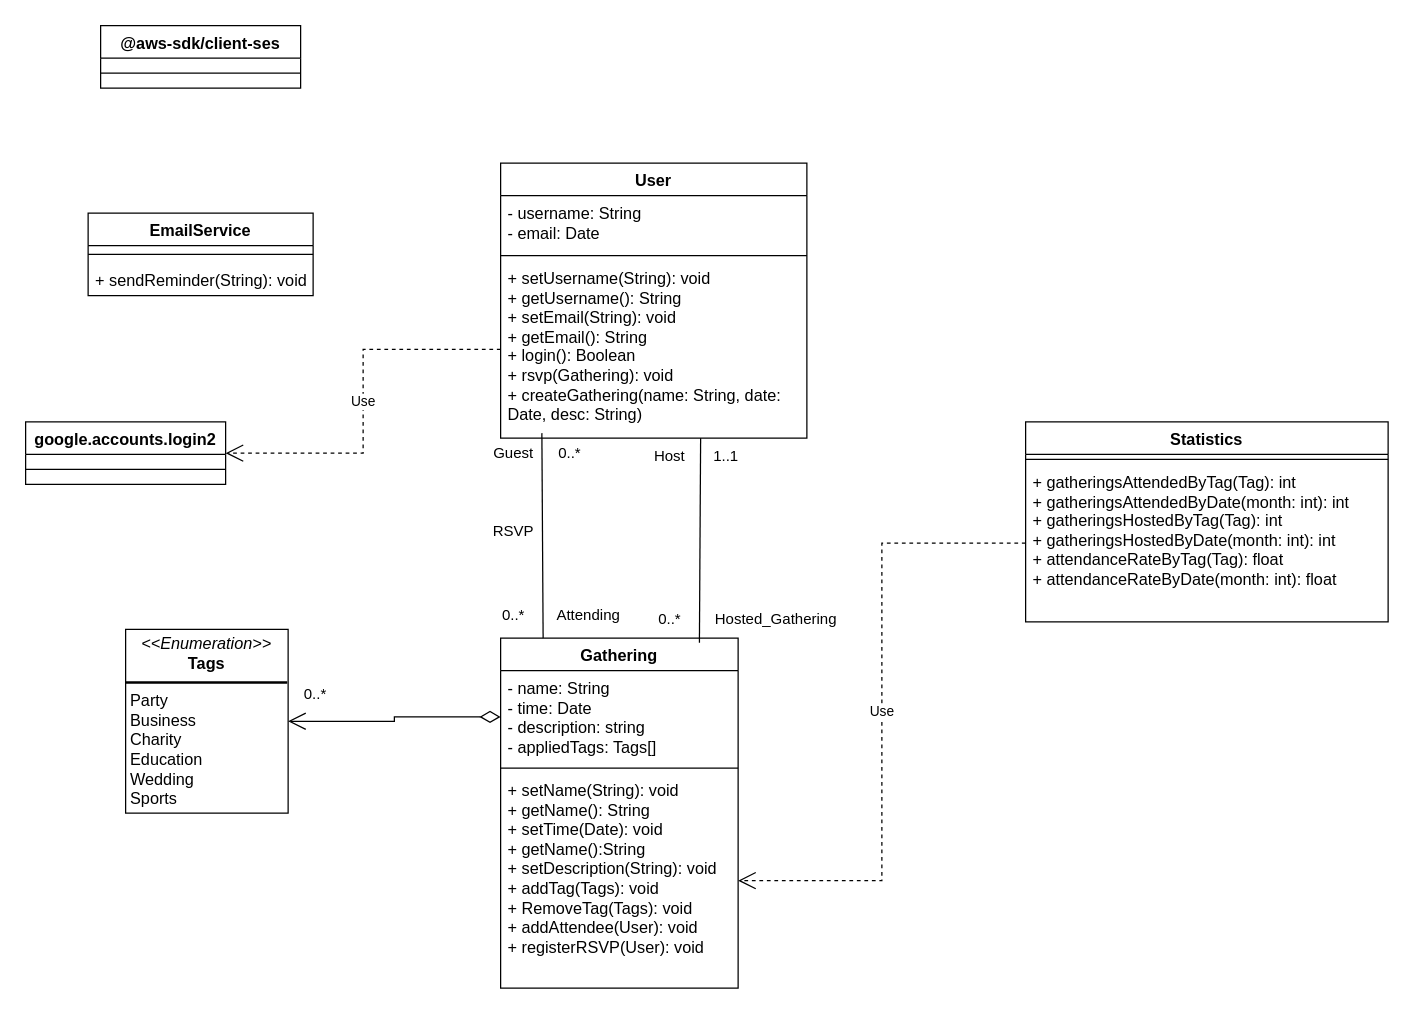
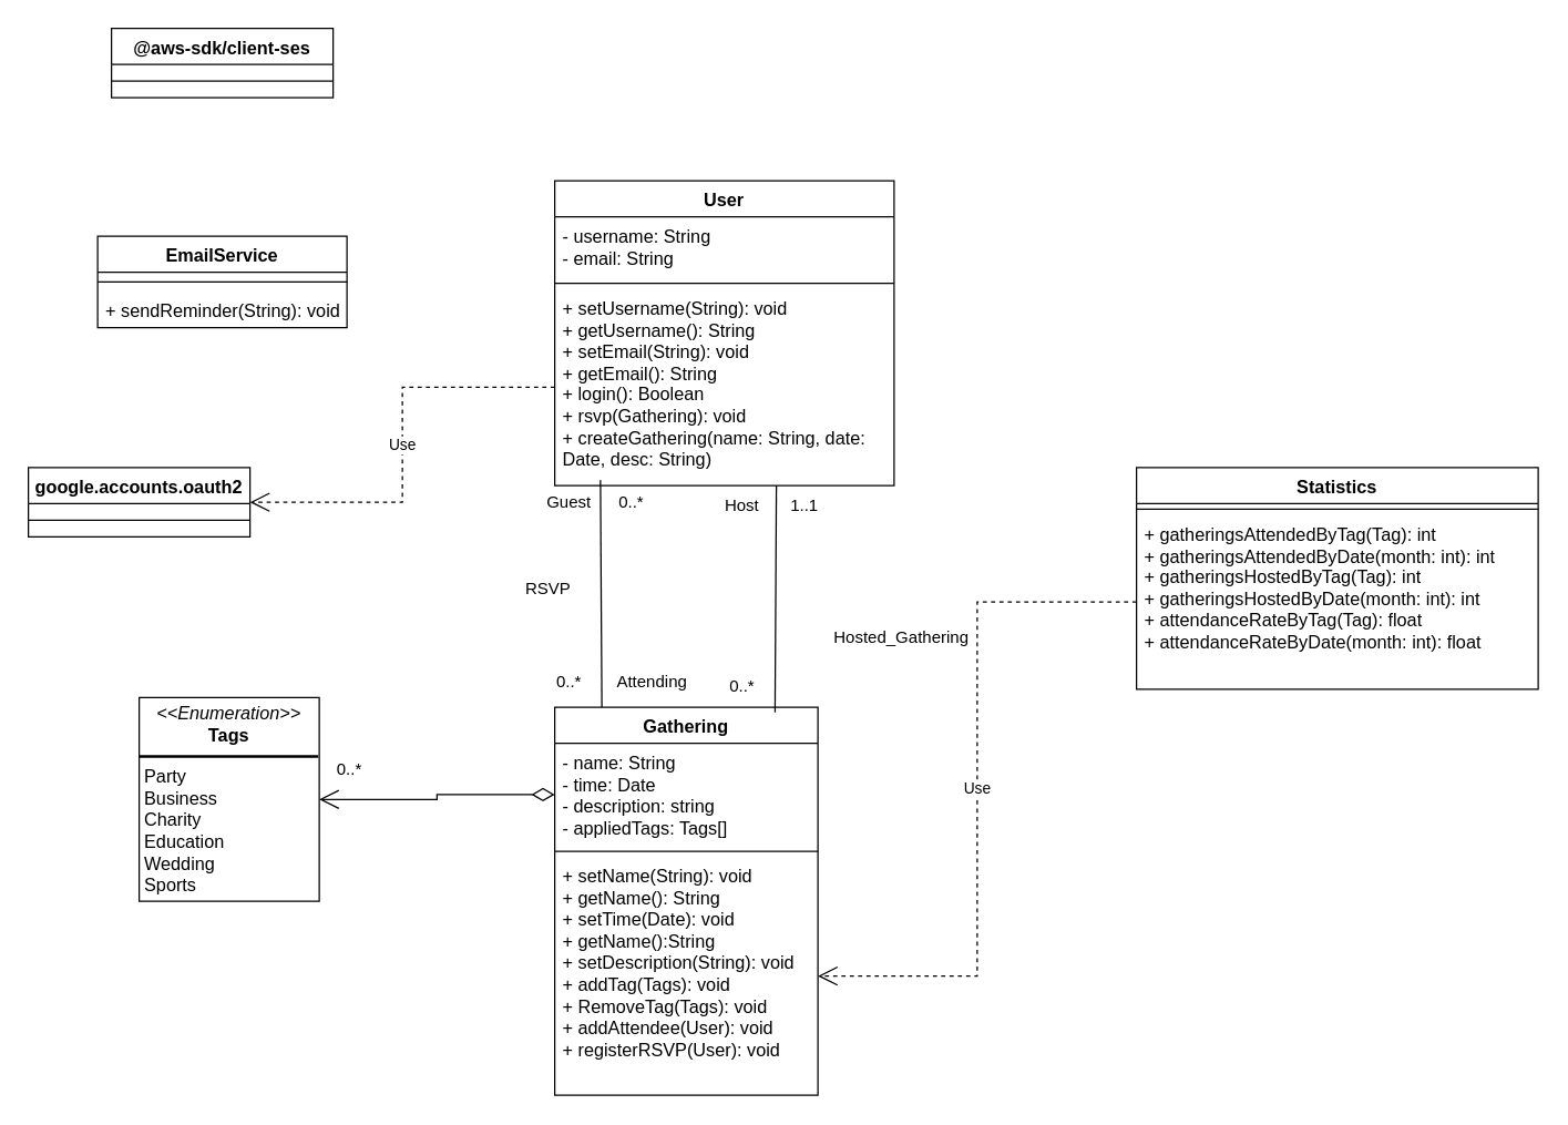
  <mxCell id="0" />
  <mxCell id="1" parent="0" />
  <mxCell id="2" value="Gathering" style="swimlane;fontStyle=1;align=center;verticalAlign=top;childLayout=stackLayout;horizontal=1;startSize=26;horizontalStack=0;resizeParent=1;resizeParentMax=0;resizeLast=0;collapsible=1;marginBottom=0;whiteSpace=wrap;html=1;fontSize=13;" parent="1" vertex="1"><mxGeometry x="400" y="510" width="190" height="280" as="geometry"><mxRectangle x="100" y="350" width="100" height="30" as="alternateBounds" /></mxGeometry></mxCell>
  <mxCell id="3" value="- name: String&lt;div&gt;- time: Date&lt;/div&gt;&lt;div&gt;- description: string&lt;/div&gt;&lt;div&gt;- appliedTags: Tags[]&lt;/div&gt;" style="text;strokeColor=none;fillColor=none;align=left;verticalAlign=top;spacingLeft=4;spacingRight=4;overflow=hidden;rotatable=0;points=[[0,0.5],[1,0.5]];portConstraint=eastwest;whiteSpace=wrap;html=1;fontSize=13;" parent="2" vertex="1"><mxGeometry y="26" width="190" height="74" as="geometry" /></mxCell>
  <mxCell id="4" value="" style="line;strokeWidth=1;fillColor=none;align=left;verticalAlign=middle;spacingTop=-1;spacingLeft=3;spacingRight=3;rotatable=0;labelPosition=right;points=[];portConstraint=eastwest;strokeColor=inherit;" parent="2" vertex="1"><mxGeometry y="100" width="190" height="8" as="geometry" /></mxCell>
  <mxCell id="5" value="+ setName(String): void&lt;div&gt;+ getName(): String&lt;/div&gt;&lt;div&gt;+ setTime(Date): void&lt;/div&gt;&lt;div&gt;+ getName():String&lt;/div&gt;&lt;div&gt;+ setDescription(String): void&lt;/div&gt;&lt;div&gt;+ addTag(Tags): void&lt;/div&gt;&lt;div&gt;+ RemoveTag(Tags): void&lt;/div&gt;&lt;div&gt;+ addAttendee(User): void&lt;/div&gt;&lt;div&gt;+ registerRSVP(User): void&lt;/div&gt;" style="text;strokeColor=none;fillColor=none;align=left;verticalAlign=top;spacingLeft=4;spacingRight=4;overflow=hidden;rotatable=0;points=[[0,0.5],[1,0.5]];portConstraint=eastwest;whiteSpace=wrap;html=1;fontSize=13;" parent="2" vertex="1"><mxGeometry y="108" width="190" height="172" as="geometry" /></mxCell>
  <mxCell id="6" value="User" style="swimlane;fontStyle=1;align=center;verticalAlign=top;childLayout=stackLayout;horizontal=1;startSize=26;horizontalStack=0;resizeParent=1;resizeParentMax=0;resizeLast=0;collapsible=1;marginBottom=0;whiteSpace=wrap;html=1;fontSize=13;" parent="1" vertex="1"><mxGeometry x="400" y="130" width="245" height="220" as="geometry" /></mxCell>
- <mxCell id="7" value="- username: String&lt;div&gt;- email: Date&lt;/div&gt;" style="text;strokeColor=none;fillColor=none;align=left;verticalAlign=top;spacingLeft=4;spacingRight=4;overflow=hidden;rotatable=0;points=[[0,0.5],[1,0.5]];portConstraint=eastwest;whiteSpace=wrap;html=1;fontSize=13;" parent="6" vertex="1"><mxGeometry y="26" width="245" height="44" as="geometry" /></mxCell>
+ <mxCell id="7" value="- username: String&lt;div&gt;- email: String&lt;/div&gt;" style="text;strokeColor=none;fillColor=none;align=left;verticalAlign=top;spacingLeft=4;spacingRight=4;overflow=hidden;rotatable=0;points=[[0,0.5],[1,0.5]];portConstraint=eastwest;whiteSpace=wrap;html=1;fontSize=13;" parent="6" vertex="1"><mxGeometry y="26" width="245" height="44" as="geometry" /></mxCell>
  <mxCell id="8" value="" style="line;strokeWidth=1;fillColor=none;align=left;verticalAlign=middle;spacingTop=-1;spacingLeft=3;spacingRight=3;rotatable=0;labelPosition=right;points=[];portConstraint=eastwest;strokeColor=inherit;" parent="6" vertex="1"><mxGeometry y="70" width="245" height="8" as="geometry" /></mxCell>
  <mxCell id="9" value="+ setUsername(String): void&lt;div&gt;+ getUsername(): String&lt;/div&gt;&lt;div&gt;+ setEmail(String): void&lt;/div&gt;&lt;div&gt;+ getEmail(): String&lt;/div&gt;&lt;div&gt;+ login(): Boolean&lt;/div&gt;&lt;div&gt;+ rsvp(Gathering): void&lt;/div&gt;&lt;div&gt;+ createGathering(name: String, date: Date, desc: String)&lt;/div&gt;" style="text;strokeColor=none;fillColor=none;align=left;verticalAlign=top;spacingLeft=4;spacingRight=4;overflow=hidden;rotatable=0;points=[[0,0.5],[1,0.5]];portConstraint=eastwest;whiteSpace=wrap;html=1;fontSize=13;" parent="6" vertex="1"><mxGeometry y="78" width="245" height="142" as="geometry" /></mxCell>
  <mxCell id="10" value="&lt;p style=&quot;margin:0px;margin-top:4px;text-align:center;&quot;&gt;&lt;i&gt;&amp;lt;&amp;lt;Enumeration&amp;gt;&amp;gt;&lt;/i&gt;&lt;br&gt;&lt;b&gt;Tags&lt;/b&gt;&lt;/p&gt;&lt;hr style=&quot;border-style:solid;&quot;&gt;&lt;p style=&quot;margin:0px;margin-left:4px;&quot;&gt;Party&lt;/p&gt;&lt;p style=&quot;margin:0px;margin-left:4px;&quot;&gt;Business&lt;/p&gt;&lt;p style=&quot;margin:0px;margin-left:4px;&quot;&gt;Charity&lt;/p&gt;&lt;p style=&quot;margin:0px;margin-left:4px;&quot;&gt;Education&lt;/p&gt;&lt;p style=&quot;margin:0px;margin-left:4px;&quot;&gt;Wedding&lt;/p&gt;&lt;p style=&quot;margin:0px;margin-left:4px;&quot;&gt;Sports&lt;/p&gt;" style="verticalAlign=top;align=left;overflow=fill;html=1;whiteSpace=wrap;fontSize=13;" parent="1" vertex="1"><mxGeometry x="100" y="503" width="130" height="147" as="geometry" /></mxCell>
- <mxCell id="11" value="google.accounts.login2" style="swimlane;fontStyle=1;align=center;verticalAlign=top;childLayout=stackLayout;horizontal=1;startSize=26;horizontalStack=0;resizeParent=1;resizeParentMax=0;resizeLast=0;collapsible=1;marginBottom=0;whiteSpace=wrap;html=1;fontSize=13;" parent="1" vertex="1"><mxGeometry x="20" y="337" width="160" height="50" as="geometry" /></mxCell>
+ <mxCell id="11" value="google.accounts.oauth2" style="swimlane;fontStyle=1;align=center;verticalAlign=top;childLayout=stackLayout;horizontal=1;startSize=26;horizontalStack=0;resizeParent=1;resizeParentMax=0;resizeLast=0;collapsible=1;marginBottom=0;whiteSpace=wrap;html=1;fontSize=13;" parent="1" vertex="1"><mxGeometry x="20" y="337" width="160" height="50" as="geometry" /></mxCell>
  <mxCell id="12" value="" style="line;strokeWidth=1;fillColor=none;align=left;verticalAlign=middle;spacingTop=-1;spacingLeft=3;spacingRight=3;rotatable=0;labelPosition=right;points=[];portConstraint=eastwest;strokeColor=inherit;" parent="11" vertex="1"><mxGeometry y="26" width="160" height="24" as="geometry" /></mxCell>
  <mxCell id="13" value="0..*" style="endArrow=open;html=1;endSize=12;startArrow=diamondThin;startSize=14;startFill=0;edgeStyle=orthogonalEdgeStyle;align=left;verticalAlign=bottom;rounded=0;exitX=0;exitY=0.5;exitDx=0;exitDy=0;fontSize=12;" parent="1" source="3" target="10" edge="1"><mxGeometry x="0.882" y="-13" relative="1" as="geometry"><mxPoint x="340" y="550" as="sourcePoint" /><mxPoint x="350" y="500" as="targetPoint" /><mxPoint as="offset" /></mxGeometry></mxCell>
  <mxCell id="14" value="" style="endArrow=none;html=1;rounded=0;exitX=0.837;exitY=0.013;exitDx=0;exitDy=0;exitPerimeter=0;" parent="1" source="2" edge="1"><mxGeometry width="50" height="50" relative="1" as="geometry"><mxPoint x="520" y="510" as="sourcePoint" /><mxPoint x="560" y="350" as="targetPoint" /></mxGeometry></mxCell>
  <mxCell id="15" value="1..1" style="text;html=1;align=center;verticalAlign=middle;resizable=0;points=[];autosize=1;strokeColor=none;fillColor=none;fontSize=12;" parent="1" vertex="1"><mxGeometry x="560" y="350" width="40" height="30" as="geometry" /></mxCell>
  <mxCell id="16" value="Host" style="text;html=1;align=center;verticalAlign=middle;resizable=0;points=[];autosize=1;strokeColor=none;fillColor=none;" parent="1" vertex="1"><mxGeometry x="510" y="350" width="50" height="30" as="geometry" /></mxCell>
- <mxCell id="17" value="Hosted_Gathering" style="text;html=1;align=center;verticalAlign=middle;resizable=0;points=[];autosize=1;strokeColor=none;fillColor=none;" parent="1" vertex="1"><mxGeometry x="560" y="480" width="120" height="30" as="geometry" /></mxCell>
+ <mxCell id="17" value="Hosted_Gathering" style="text;html=1;align=center;verticalAlign=middle;resizable=0;points=[];autosize=1;strokeColor=none;fillColor=none;" parent="1" vertex="1"><mxGeometry x="590" y="445" width="120" height="30" as="geometry" /></mxCell>
  <mxCell id="18" value="0..*" style="text;html=1;align=center;verticalAlign=middle;resizable=0;points=[];autosize=1;strokeColor=none;fillColor=none;" parent="1" vertex="1"><mxGeometry x="515" y="480" width="40" height="30" as="geometry" /></mxCell>
  <mxCell id="19" value="" style="endArrow=none;html=1;rounded=0;exitX=0.837;exitY=0.013;exitDx=0;exitDy=0;entryX=0.85;entryY=0.989;entryDx=0;entryDy=0;entryPerimeter=0;exitPerimeter=0;" parent="1" edge="1"><mxGeometry width="50" height="50" relative="1" as="geometry"><mxPoint x="434" y="510" as="sourcePoint" /><mxPoint x="433" y="346" as="targetPoint" /></mxGeometry></mxCell>
  <mxCell id="20" value="0..*" style="text;html=1;align=center;verticalAlign=middle;resizable=0;points=[];autosize=1;strokeColor=none;fillColor=none;fontSize=12;" parent="1" vertex="1"><mxGeometry x="435" y="347" width="40" height="30" as="geometry" /></mxCell>
  <mxCell id="21" value="Guest" style="text;html=1;align=center;verticalAlign=middle;resizable=0;points=[];autosize=1;strokeColor=none;fillColor=none;" parent="1" vertex="1"><mxGeometry x="380" y="347" width="60" height="30" as="geometry" /></mxCell>
  <mxCell id="22" value="Attending" style="text;html=1;align=center;verticalAlign=middle;resizable=0;points=[];autosize=1;strokeColor=none;fillColor=none;" parent="1" vertex="1"><mxGeometry x="435" y="477" width="70" height="30" as="geometry" /></mxCell>
  <mxCell id="23" value="0..*" style="text;html=1;align=center;verticalAlign=middle;resizable=0;points=[];autosize=1;strokeColor=none;fillColor=none;" parent="1" vertex="1"><mxGeometry x="390" y="477" width="40" height="30" as="geometry" /></mxCell>
- <mxCell id="24" value="RSVP" style="text;html=1;align=center;verticalAlign=middle;resizable=0;points=[];autosize=1;strokeColor=none;fillColor=none;" parent="1" vertex="1"><mxGeometry x="380" y="410" width="60" height="30" as="geometry" /></mxCell>
+ <mxCell id="24" value="RSVP" style="text;html=1;align=center;verticalAlign=middle;resizable=0;points=[];autosize=1;strokeColor=none;fillColor=none;" parent="1" vertex="1"><mxGeometry x="365" y="410" width="60" height="30" as="geometry" /></mxCell>
  <mxCell id="25" value="Use" style="endArrow=open;endSize=12;dashed=1;html=1;rounded=0;exitX=0;exitY=0.5;exitDx=0;exitDy=0;entryX=1;entryY=0.5;entryDx=0;entryDy=0;edgeStyle=orthogonalEdgeStyle;" parent="1" source="9" target="11" edge="1"><mxGeometry width="160" relative="1" as="geometry"><mxPoint x="270" y="450" as="sourcePoint" /><mxPoint x="430" y="450" as="targetPoint" /></mxGeometry></mxCell>
  <mxCell id="26" value="@aws-sdk/client-ses" style="swimlane;fontStyle=1;align=center;verticalAlign=top;childLayout=stackLayout;horizontal=1;startSize=26;horizontalStack=0;resizeParent=1;resizeParentMax=0;resizeLast=0;collapsible=1;marginBottom=0;whiteSpace=wrap;html=1;fontSize=13;" parent="1" vertex="1"><mxGeometry x="80" y="20" width="160" height="50" as="geometry" /></mxCell>
  <mxCell id="27" value="" style="line;strokeWidth=1;fillColor=none;align=left;verticalAlign=middle;spacingTop=-1;spacingLeft=3;spacingRight=3;rotatable=0;labelPosition=right;points=[];portConstraint=eastwest;strokeColor=inherit;" parent="26" vertex="1"><mxGeometry y="26" width="160" height="24" as="geometry" /></mxCell>
  <mxCell id="28" value="EmailService" style="swimlane;fontStyle=1;align=center;verticalAlign=top;childLayout=stackLayout;horizontal=1;startSize=26;horizontalStack=0;resizeParent=1;resizeParentMax=0;resizeLast=0;collapsible=1;marginBottom=0;whiteSpace=wrap;html=1;fontSize=13;" parent="1" vertex="1"><mxGeometry x="70" y="170" width="180" height="66" as="geometry" /></mxCell>
  <mxCell id="29" value="" style="line;strokeWidth=1;fillColor=none;align=left;verticalAlign=middle;spacingTop=-1;spacingLeft=3;spacingRight=3;rotatable=0;labelPosition=right;points=[];portConstraint=eastwest;strokeColor=inherit;" parent="28" vertex="1"><mxGeometry y="26" width="180" height="14" as="geometry" /></mxCell>
  <mxCell id="30" value="+ sendReminder(String): void" style="text;strokeColor=none;fillColor=none;align=left;verticalAlign=top;spacingLeft=4;spacingRight=4;overflow=hidden;rotatable=0;points=[[0,0.5],[1,0.5]];portConstraint=eastwest;whiteSpace=wrap;html=1;fontSize=13;" parent="28" vertex="1"><mxGeometry y="40" width="180" height="26" as="geometry" /></mxCell>
  <mxCell id="31" value="Statistics" style="swimlane;fontStyle=1;align=center;verticalAlign=top;childLayout=stackLayout;horizontal=1;startSize=26;horizontalStack=0;resizeParent=1;resizeParentMax=0;resizeLast=0;collapsible=1;marginBottom=0;whiteSpace=wrap;html=1;fontSize=13;" vertex="1" parent="1"><mxGeometry x="820" y="337" width="290" height="160" as="geometry" /></mxCell>
  <mxCell id="32" value="" style="line;strokeWidth=1;fillColor=none;align=left;verticalAlign=middle;spacingTop=-1;spacingLeft=3;spacingRight=3;rotatable=0;labelPosition=right;points=[];portConstraint=eastwest;strokeColor=inherit;" vertex="1" parent="31"><mxGeometry y="26" width="290" height="8" as="geometry" /></mxCell>
  <mxCell id="33" value="&lt;font&gt;+ gatheringsAttendedByTag(Tag): int&lt;/font&gt;&lt;div&gt;&lt;font&gt;+ gatheringsAttendedByDate(month: int): int&lt;/font&gt;&lt;/div&gt;&lt;div&gt;&lt;font&gt;+ gatheringsHostedByTag(Tag): int&lt;/font&gt;&lt;div style=&quot;--tw-scale-x: 1; --tw-scale-y: 1; --tw-pan-x: ; --tw-pan-y: ; --tw-pinch-zoom: ; --tw-scroll-snap-strictness: proximity; --tw-gradient-from-position: ; --tw-gradient-via-position: ; --tw-gradient-to-position: ; --tw-ordinal: ; --tw-slashed-zero: ; --tw-numeric-figure: ; --tw-numeric-spacing: ; --tw-numeric-fraction: ; --tw-ring-inset: ; --tw-ring-offset-width: 0px; --tw-ring-offset-color: light-dark(#fff, #000000); --tw-ring-color: rgb(59 130 246 / .5); --tw-ring-offset-shadow: 0 0 #0000; --tw-ring-shadow: 0 0 #0000; --tw-shadow: 0 0 #0000; --tw-shadow-colored: 0 0 #0000; --tw-blur: ; --tw-brightness: ; --tw-contrast: ; --tw-grayscale: ; --tw-hue-rotate: ; --tw-invert: ; --tw-saturate: ; --tw-sepia: ; --tw-drop-shadow: ; --tw-backdrop-blur: ; --tw-backdrop-brightness: ; --tw-backdrop-contrast: ; --tw-backdrop-grayscale: ; --tw-backdrop-hue-rotate: ; --tw-backdrop-invert: ; --tw-backdrop-opacity: ; --tw-backdrop-saturate: ; --tw-backdrop-sepia: ;&quot;&gt;&lt;font&gt;+ gatheringsHostedByDate(month: int): int&lt;/font&gt;&lt;/div&gt;&lt;/div&gt;&lt;div style=&quot;--tw-scale-x: 1; --tw-scale-y: 1; --tw-pan-x: ; --tw-pan-y: ; --tw-pinch-zoom: ; --tw-scroll-snap-strictness: proximity; --tw-gradient-from-position: ; --tw-gradient-via-position: ; --tw-gradient-to-position: ; --tw-ordinal: ; --tw-slashed-zero: ; --tw-numeric-figure: ; --tw-numeric-spacing: ; --tw-numeric-fraction: ; --tw-ring-inset: ; --tw-ring-offset-width: 0px; --tw-ring-offset-color: light-dark(#fff, #000000); --tw-ring-color: rgb(59 130 246 / .5); --tw-ring-offset-shadow: 0 0 #0000; --tw-ring-shadow: 0 0 #0000; --tw-shadow: 0 0 #0000; --tw-shadow-colored: 0 0 #0000; --tw-blur: ; --tw-brightness: ; --tw-contrast: ; --tw-grayscale: ; --tw-hue-rotate: ; --tw-invert: ; --tw-saturate: ; --tw-sepia: ; --tw-drop-shadow: ; --tw-backdrop-blur: ; --tw-backdrop-brightness: ; --tw-backdrop-contrast: ; --tw-backdrop-grayscale: ; --tw-backdrop-hue-rotate: ; --tw-backdrop-invert: ; --tw-backdrop-opacity: ; --tw-backdrop-saturate: ; --tw-backdrop-sepia: ;&quot;&gt;&lt;font&gt;+ attendanceRateByTag(Tag): float&lt;/font&gt;&lt;/div&gt;&lt;div style=&quot;--tw-scale-x: 1; --tw-scale-y: 1; --tw-pan-x: ; --tw-pan-y: ; --tw-pinch-zoom: ; --tw-scroll-snap-strictness: proximity; --tw-gradient-from-position: ; --tw-gradient-via-position: ; --tw-gradient-to-position: ; --tw-ordinal: ; --tw-slashed-zero: ; --tw-numeric-figure: ; --tw-numeric-spacing: ; --tw-numeric-fraction: ; --tw-ring-inset: ; --tw-ring-offset-width: 0px; --tw-ring-offset-color: light-dark(#fff, #000000); --tw-ring-color: rgb(59 130 246 / .5); --tw-ring-offset-shadow: 0 0 #0000; --tw-ring-shadow: 0 0 #0000; --tw-shadow: 0 0 #0000; --tw-shadow-colored: 0 0 #0000; --tw-blur: ; --tw-brightness: ; --tw-contrast: ; --tw-grayscale: ; --tw-hue-rotate: ; --tw-invert: ; --tw-saturate: ; --tw-sepia: ; --tw-drop-shadow: ; --tw-backdrop-blur: ; --tw-backdrop-brightness: ; --tw-backdrop-contrast: ; --tw-backdrop-grayscale: ; --tw-backdrop-hue-rotate: ; --tw-backdrop-invert: ; --tw-backdrop-opacity: ; --tw-backdrop-saturate: ; --tw-backdrop-sepia: ;&quot;&gt;&lt;font&gt;+ attendanceRateByDate(month: int): float&lt;/font&gt;&lt;/div&gt;&lt;div style=&quot;--tw-scale-x: 1; --tw-scale-y: 1; --tw-pan-x: ; --tw-pan-y: ; --tw-pinch-zoom: ; --tw-scroll-snap-strictness: proximity; --tw-gradient-from-position: ; --tw-gradient-via-position: ; --tw-gradient-to-position: ; --tw-ordinal: ; --tw-slashed-zero: ; --tw-numeric-figure: ; --tw-numeric-spacing: ; --tw-numeric-fraction: ; --tw-ring-inset: ; --tw-ring-offset-width: 0px; --tw-ring-offset-color: light-dark(#fff, #000000); --tw-ring-color: rgb(59 130 246 / .5); --tw-ring-offset-shadow: 0 0 #0000; --tw-ring-shadow: 0 0 #0000; --tw-shadow: 0 0 #0000; --tw-shadow-colored: 0 0 #0000; --tw-blur: ; --tw-brightness: ; --tw-contrast: ; --tw-grayscale: ; --tw-hue-rotate: ; --tw-invert: ; --tw-saturate: ; --tw-sepia: ; --tw-drop-shadow: ; --tw-backdrop-blur: ; --tw-backdrop-brightness: ; --tw-backdrop-contrast: ; --tw-backdrop-grayscale: ; --tw-backdrop-hue-rotate: ; --tw-backdrop-invert: ; --tw-backdrop-opacity: ; --tw-backdrop-saturate: ; --tw-backdrop-sepia: ;&quot;&gt;&lt;br&gt;&lt;/div&gt;" style="text;strokeColor=none;fillColor=none;align=left;verticalAlign=top;spacingLeft=4;spacingRight=4;overflow=hidden;rotatable=0;points=[[0,0.5],[1,0.5]];portConstraint=eastwest;whiteSpace=wrap;html=1;fontSize=13;" vertex="1" parent="31"><mxGeometry y="34" width="290" height="126" as="geometry" /></mxCell>
  <mxCell id="34" value="Use" style="endArrow=open;endSize=12;dashed=1;html=1;rounded=0;exitX=0;exitY=0.5;exitDx=0;exitDy=0;entryX=1;entryY=0.5;entryDx=0;entryDy=0;edgeStyle=orthogonalEdgeStyle;" edge="1" parent="1" source="33" target="5"><mxGeometry width="160" relative="1" as="geometry"><mxPoint x="520" y="490" as="sourcePoint" /><mxPoint x="680" y="490" as="targetPoint" /></mxGeometry></mxCell>
